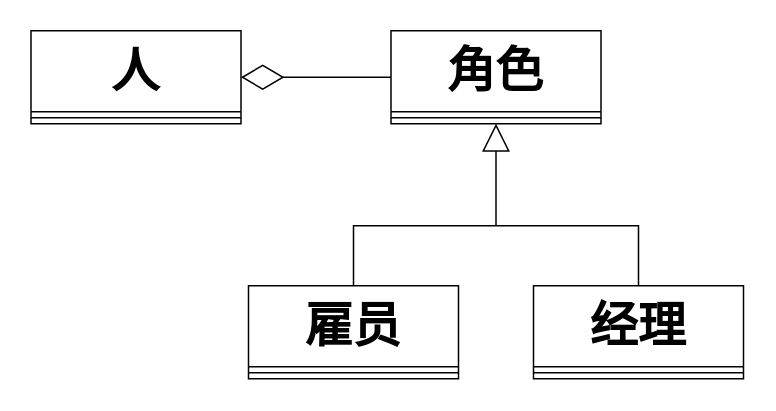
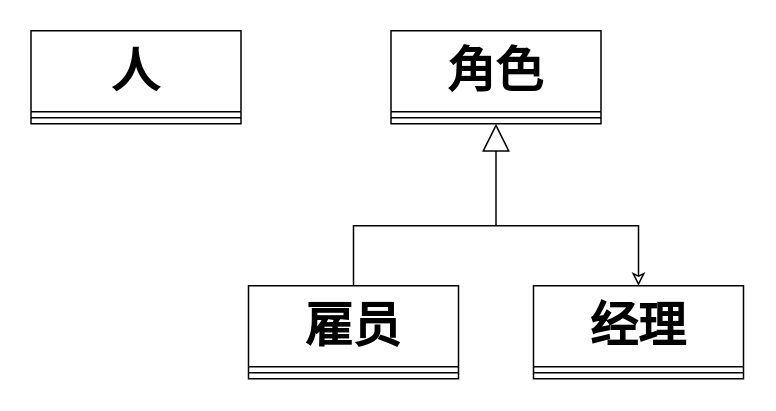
  <mxCell id="0" />
  <mxCell id="1" parent="0" />
- <mxCell id="2" style="edgeStyle=orthogonalEdgeStyle;rounded=0;orthogonalLoop=1;jettySize=auto;html=1;entryX=0;entryY=0.5;entryDx=0;entryDy=0;endArrow=none;endFill=0;startSize=26;endSize=26;startArrow=diamondThin;startFill=0;" edge="1" parent="1" source="3" target="10"><mxGeometry relative="1" as="geometry" /></mxCell>
  <mxCell id="3" value="人" style="swimlane;fontStyle=1;align=center;verticalAlign=top;childLayout=stackLayout;horizontal=1;startSize=54;horizontalStack=0;resizeParent=1;resizeParentMax=0;resizeLast=0;collapsible=1;marginBottom=0;fontSize=32;" vertex="1" parent="1"><mxGeometry x="20" y="20" width="140" height="62" as="geometry" /></mxCell>
  <mxCell id="4" value="" style="line;strokeWidth=1;fillColor=none;align=left;verticalAlign=middle;spacingTop=-1;spacingLeft=3;spacingRight=3;rotatable=0;labelPosition=right;points=[];portConstraint=eastwest;" vertex="1" parent="3"><mxGeometry y="54" width="140" height="8" as="geometry" /></mxCell>
- <mxCell id="5" style="edgeStyle=orthogonalEdgeStyle;rounded=0;orthogonalLoop=1;jettySize=auto;html=1;entryX=0.5;entryY=0;entryDx=0;entryDy=0;exitX=0.5;exitY=0;exitDx=0;exitDy=0;endArrow=none;endFill=0;" edge="1" parent="1" source="6" target="8"><mxGeometry relative="1" as="geometry"><Array as="points"><mxPoint x="235" y="150" /><mxPoint x="425" y="150" /></Array></mxGeometry></mxCell>
+ <mxCell id="5" style="edgeStyle=orthogonalEdgeStyle;rounded=0;orthogonalLoop=1;jettySize=auto;html=1;entryX=0.5;entryY=0;entryDx=0;entryDy=0;exitX=0.5;exitY=0;exitDx=0;exitDy=0;endArrow=classic;endFill=0;" edge="1" parent="1" source="6" target="8"><mxGeometry relative="1" as="geometry"><Array as="points"><mxPoint x="235" y="150" /><mxPoint x="425" y="150" /></Array></mxGeometry></mxCell>
  <mxCell id="6" value="雇员" style="swimlane;fontStyle=1;align=center;verticalAlign=top;childLayout=stackLayout;horizontal=1;startSize=54;horizontalStack=0;resizeParent=1;resizeParentMax=0;resizeLast=0;collapsible=1;marginBottom=0;fontSize=32;" vertex="1" parent="1"><mxGeometry x="165" y="190" width="140" height="62" as="geometry" /></mxCell>
  <mxCell id="7" value="" style="line;strokeWidth=1;fillColor=none;align=left;verticalAlign=middle;spacingTop=-1;spacingLeft=3;spacingRight=3;rotatable=0;labelPosition=right;points=[];portConstraint=eastwest;" vertex="1" parent="6"><mxGeometry y="54" width="140" height="8" as="geometry" /></mxCell>
  <mxCell id="8" value="经理" style="swimlane;fontStyle=1;align=center;verticalAlign=top;childLayout=stackLayout;horizontal=1;startSize=54;horizontalStack=0;resizeParent=1;resizeParentMax=0;resizeLast=0;collapsible=1;marginBottom=0;fontSize=32;" vertex="1" parent="1"><mxGeometry x="355" y="190" width="140" height="62" as="geometry" /></mxCell>
  <mxCell id="9" value="" style="line;strokeWidth=1;fillColor=none;align=left;verticalAlign=middle;spacingTop=-1;spacingLeft=3;spacingRight=3;rotatable=0;labelPosition=right;points=[];portConstraint=eastwest;" vertex="1" parent="8"><mxGeometry y="54" width="140" height="8" as="geometry" /></mxCell>
  <mxCell id="10" value="角色" style="swimlane;fontStyle=1;align=center;verticalAlign=top;childLayout=stackLayout;horizontal=1;startSize=54;horizontalStack=0;resizeParent=1;resizeParentMax=0;resizeLast=0;collapsible=1;marginBottom=0;fontSize=32;" vertex="1" parent="1"><mxGeometry x="260" y="20" width="140" height="62" as="geometry" /></mxCell>
  <mxCell id="11" value="" style="line;strokeWidth=1;fillColor=none;align=left;verticalAlign=middle;spacingTop=-1;spacingLeft=3;spacingRight=3;rotatable=0;labelPosition=right;points=[];portConstraint=eastwest;" vertex="1" parent="10"><mxGeometry y="54" width="140" height="8" as="geometry" /></mxCell>
  <mxCell id="12" value="" style="endArrow=block;html=1;entryX=0.5;entryY=1;entryDx=0;entryDy=0;endFill=0;endSize=16;startSize=16;" edge="1" parent="1" target="10"><mxGeometry width="50" height="50" relative="1" as="geometry"><mxPoint x="330" y="150" as="sourcePoint" /><mxPoint x="370" y="140" as="targetPoint" /></mxGeometry></mxCell>
